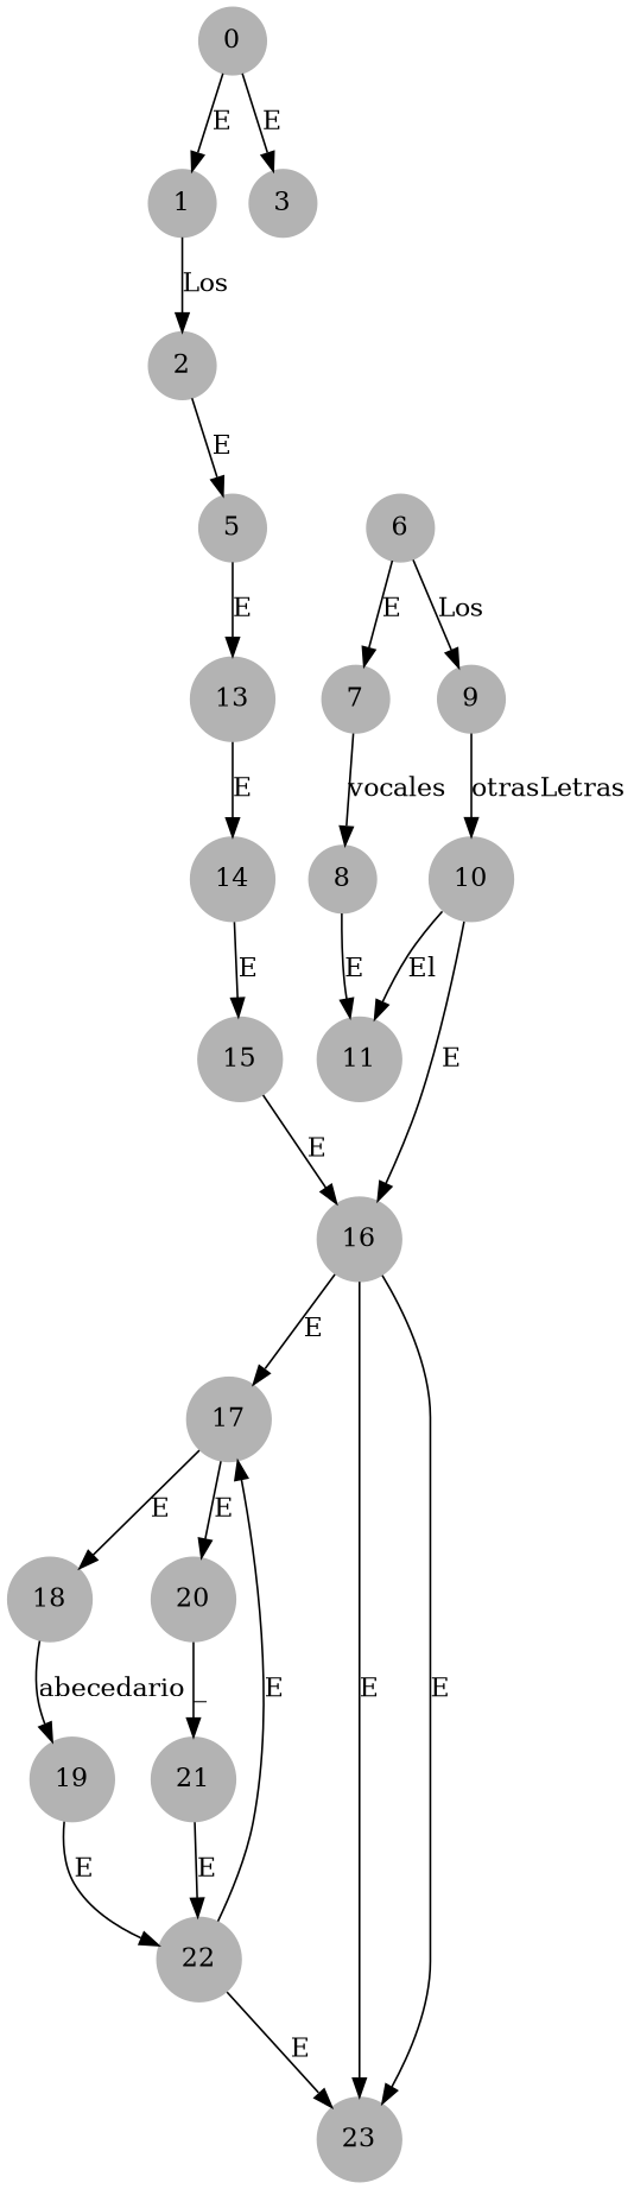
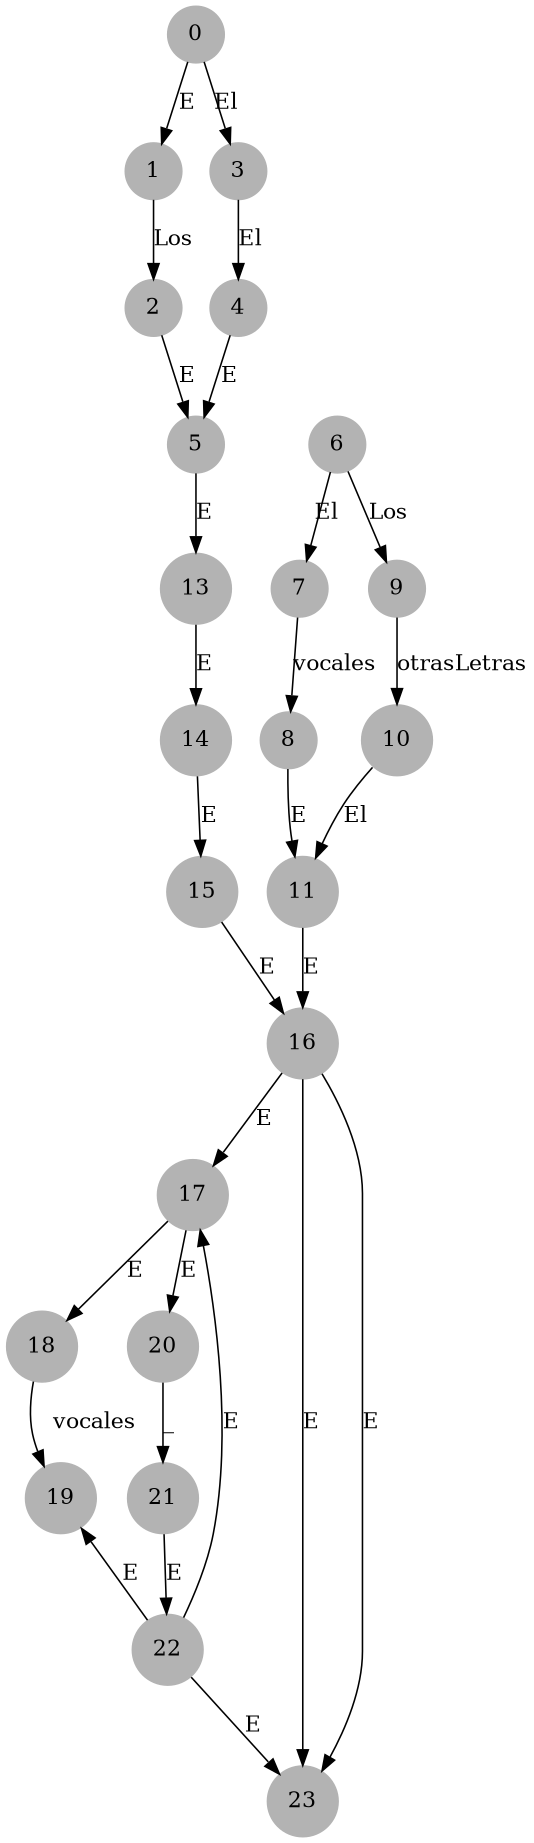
  digraph {
    node [color=Gray70 shape=circle style=filled]
    edge [color=black]
    0
    1
    3
    2
+   4
    5
    13
    14
    6
    7
    9
    8
    10
    11
    16
    17
    23
    15
    18
    20
    19
    21
    22
    0 -> 1 [label=E]
-   0 -> 3 [label=E]
+   0 -> 3 [label="El "]
    1 -> 2 [label="Los "]
+   3 -> 4 [label="El "]
    2 -> 5 [label=E]
+   4 -> 5 [label=E]
    5 -> 13 [label=E]
    13 -> 14 [label=E]
    14 -> 15 [label=E]
-   6 -> 7 [label=E]
+   6 -> 7 [label="El "]
    6 -> 9 [label="Los "]
    7 -> 8 [label=vocales]
    9 -> 10 [label=otrasLetras]
    8 -> 11 [label=E]
    10 -> 11 [label="El "]
-   10 -> 16 [label=E]
+   11 -> 16 [label=E]
    16 -> 17 [label=E]
    16 -> 23 [label=E]
    16 -> 23 [label=E]
    17 -> 18 [label=E]
    17 -> 20 [label=E]
    15 -> 16 [label=E]
-   18 -> 19 [label=abecedario]
+   18 -> 19 [label=vocales]
    20 -> 21 [label=_]
-   19 -> 22 [label=E]
+   22 -> 19 [label=E]
    21 -> 22 [label=E]
    22 -> 17 [label=E]
    22 -> 23 [label=E]
  }
